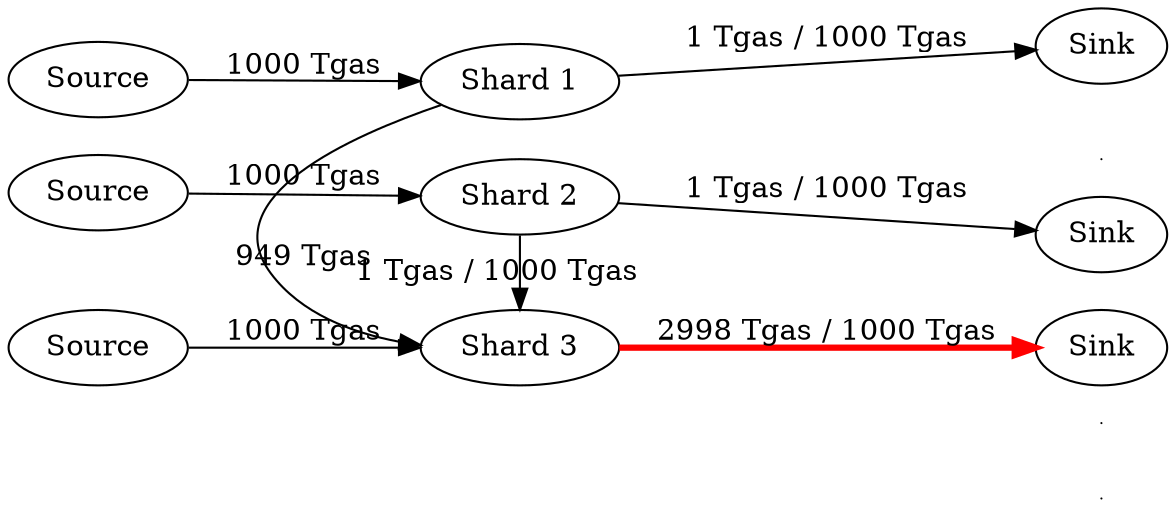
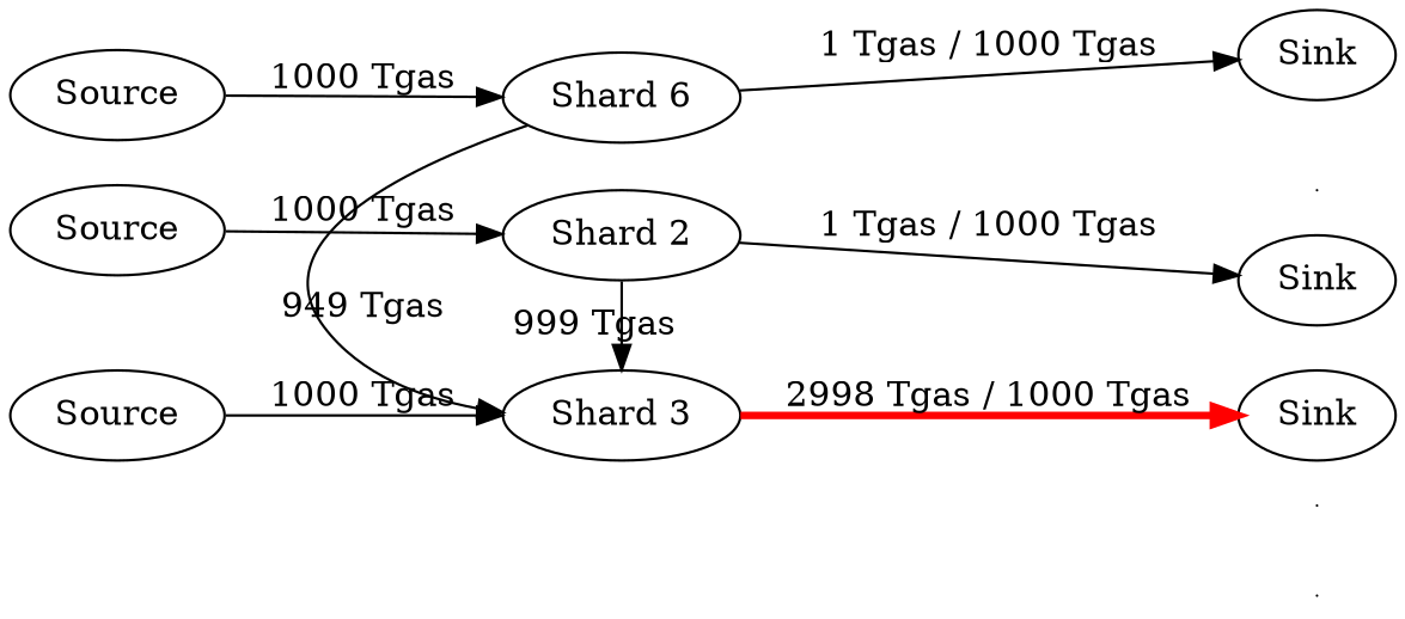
  digraph {
    rankdir=LR
    node [shape=ellipse]
    invisible_sink1 [height=0 shape=point width=0]
    invisible_sink2 [height=0 shape=point width=0]
    invisible_sink3 [height=0 shape=point width=0]
    n4 [label=Source]
    n5 [label=Source]
    n6 [label=Source]
-   n7 [label="Shard 1"]
+   n7 [label="Shard 6"]
    n8 [label="Shard 2"]
    n9 [label="Shard 3"]
    n10 [label=Sink]
    n11 [label=Sink]
    n12 [label=Sink]
    subgraph sub_1 {
      invisible_sink1
      invisible_sink2
      invisible_sink3
    }
    subgraph sub_2 {
      rank=same
      n4
      n5
      n6
    }
    subgraph sub_3 {
      rank=same
      n7
      n8
      n9
    }
    subgraph sub_4 {
      rank=same
      invisible_sink1
      invisible_sink2
      invisible_sink3
      n10
      n11
      n12
    }
    subgraph cluster_5 {
      color=lightgrey
      label="Shard 1"
      style=filled
    }
    subgraph cluster_6 {
      color=lightgrey
      label="Shard 2"
      style=filled
    }
    subgraph cluster_7 {
      color=lightgrey
      label="Shard 3"
      style=filled
    }
    invisible_sink1 -> invisible_sink2 [style=invis]
    invisible_sink2 -> invisible_sink3 [style=invis]
    n4 -> n7 [label="1000 Tgas"]
    n5 -> n8 [label="1000 Tgas"]
    n6 -> n9 [label="1000 Tgas"]
    n7 -> n9 [label="949 Tgas"]
    n7 -> n10 [label="1 Tgas / 1000 Tgas"]
-   n8 -> n9 [label="1 Tgas / 1000 Tgas"]
+   n8 -> n9 [label="999 Tgas"]
    n8 -> n11 [label="1 Tgas / 1000 Tgas"]
    n9 -> n12 [color=red label="2998 Tgas / 1000 Tgas" penwidth=3]
    n10 -> invisible_sink1 [style=invis]
    n11 -> invisible_sink2 [style=invis]
    n12 -> invisible_sink3 [style=invis]
  }
